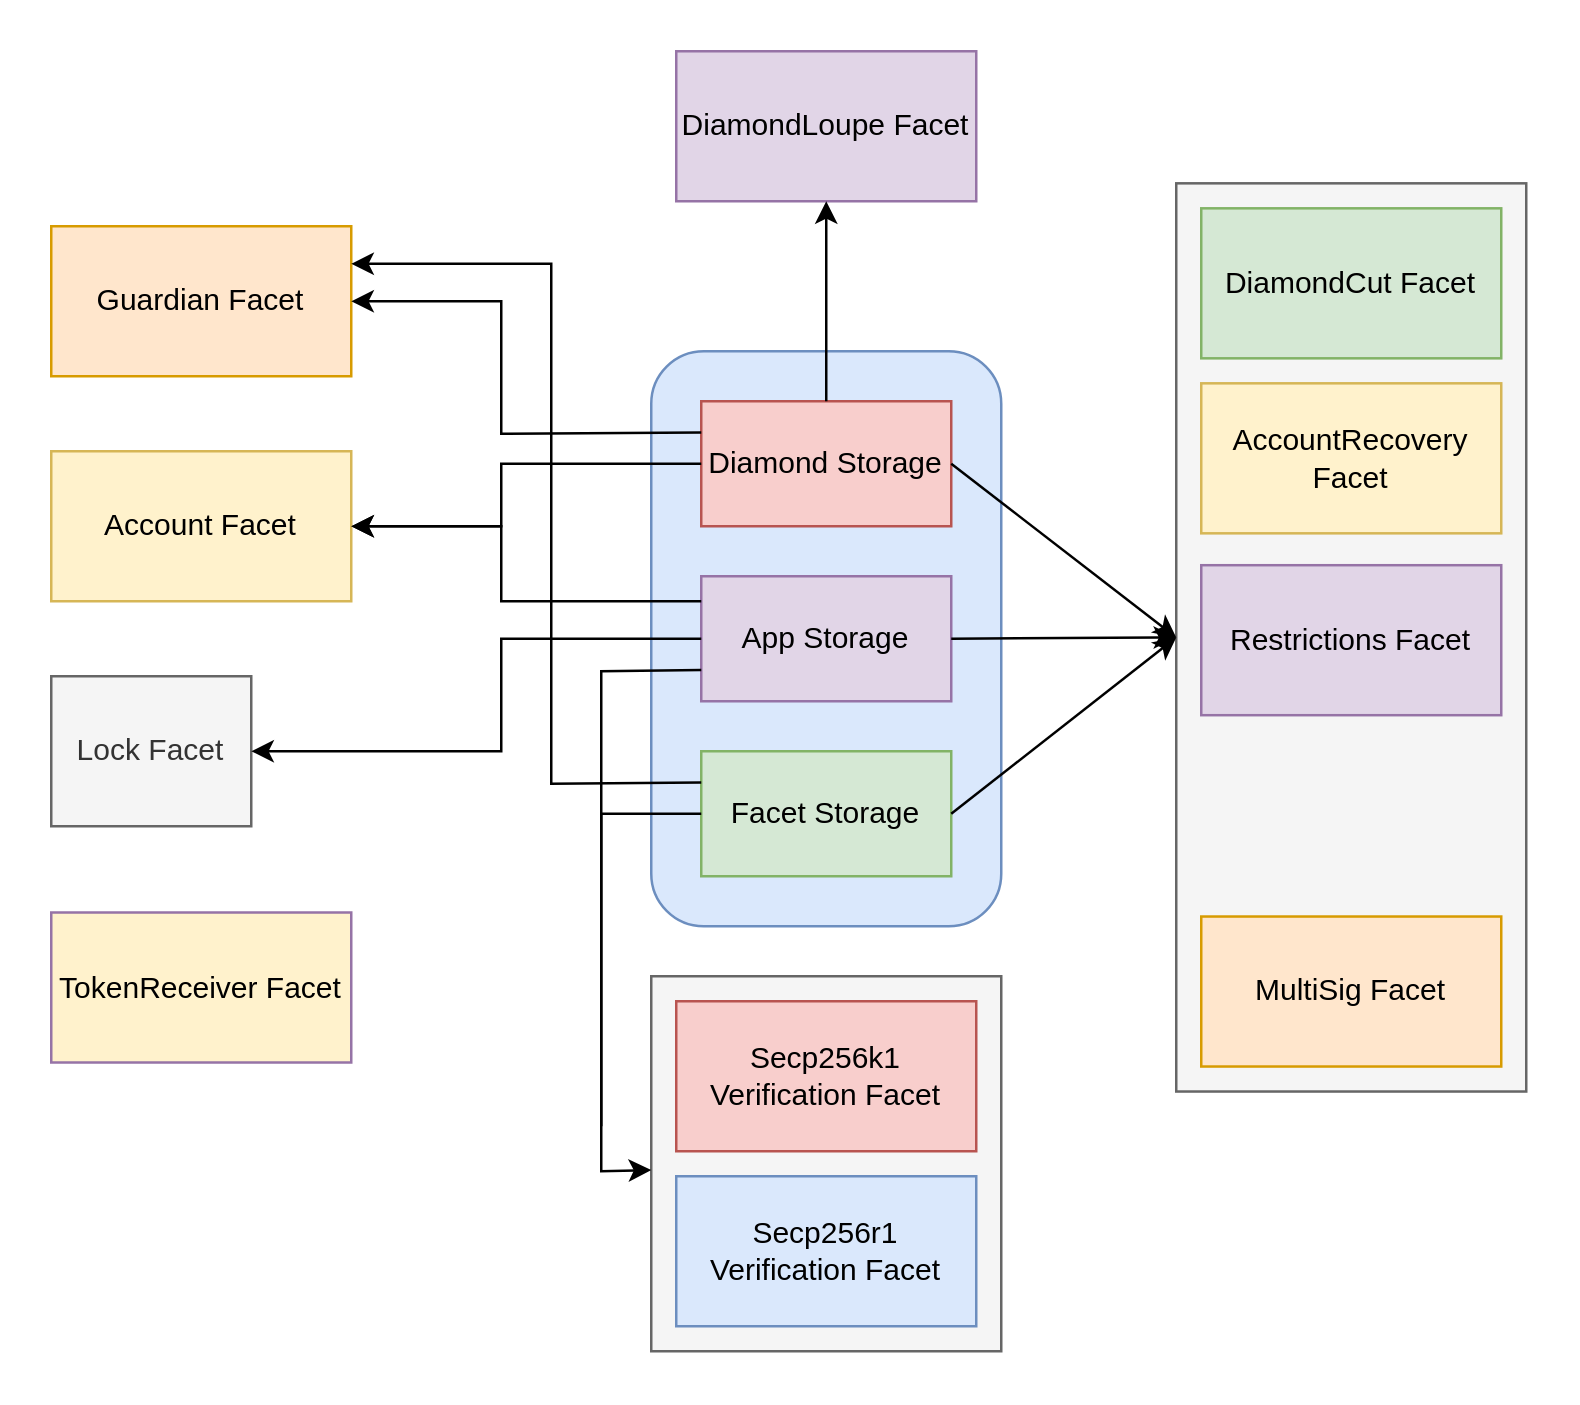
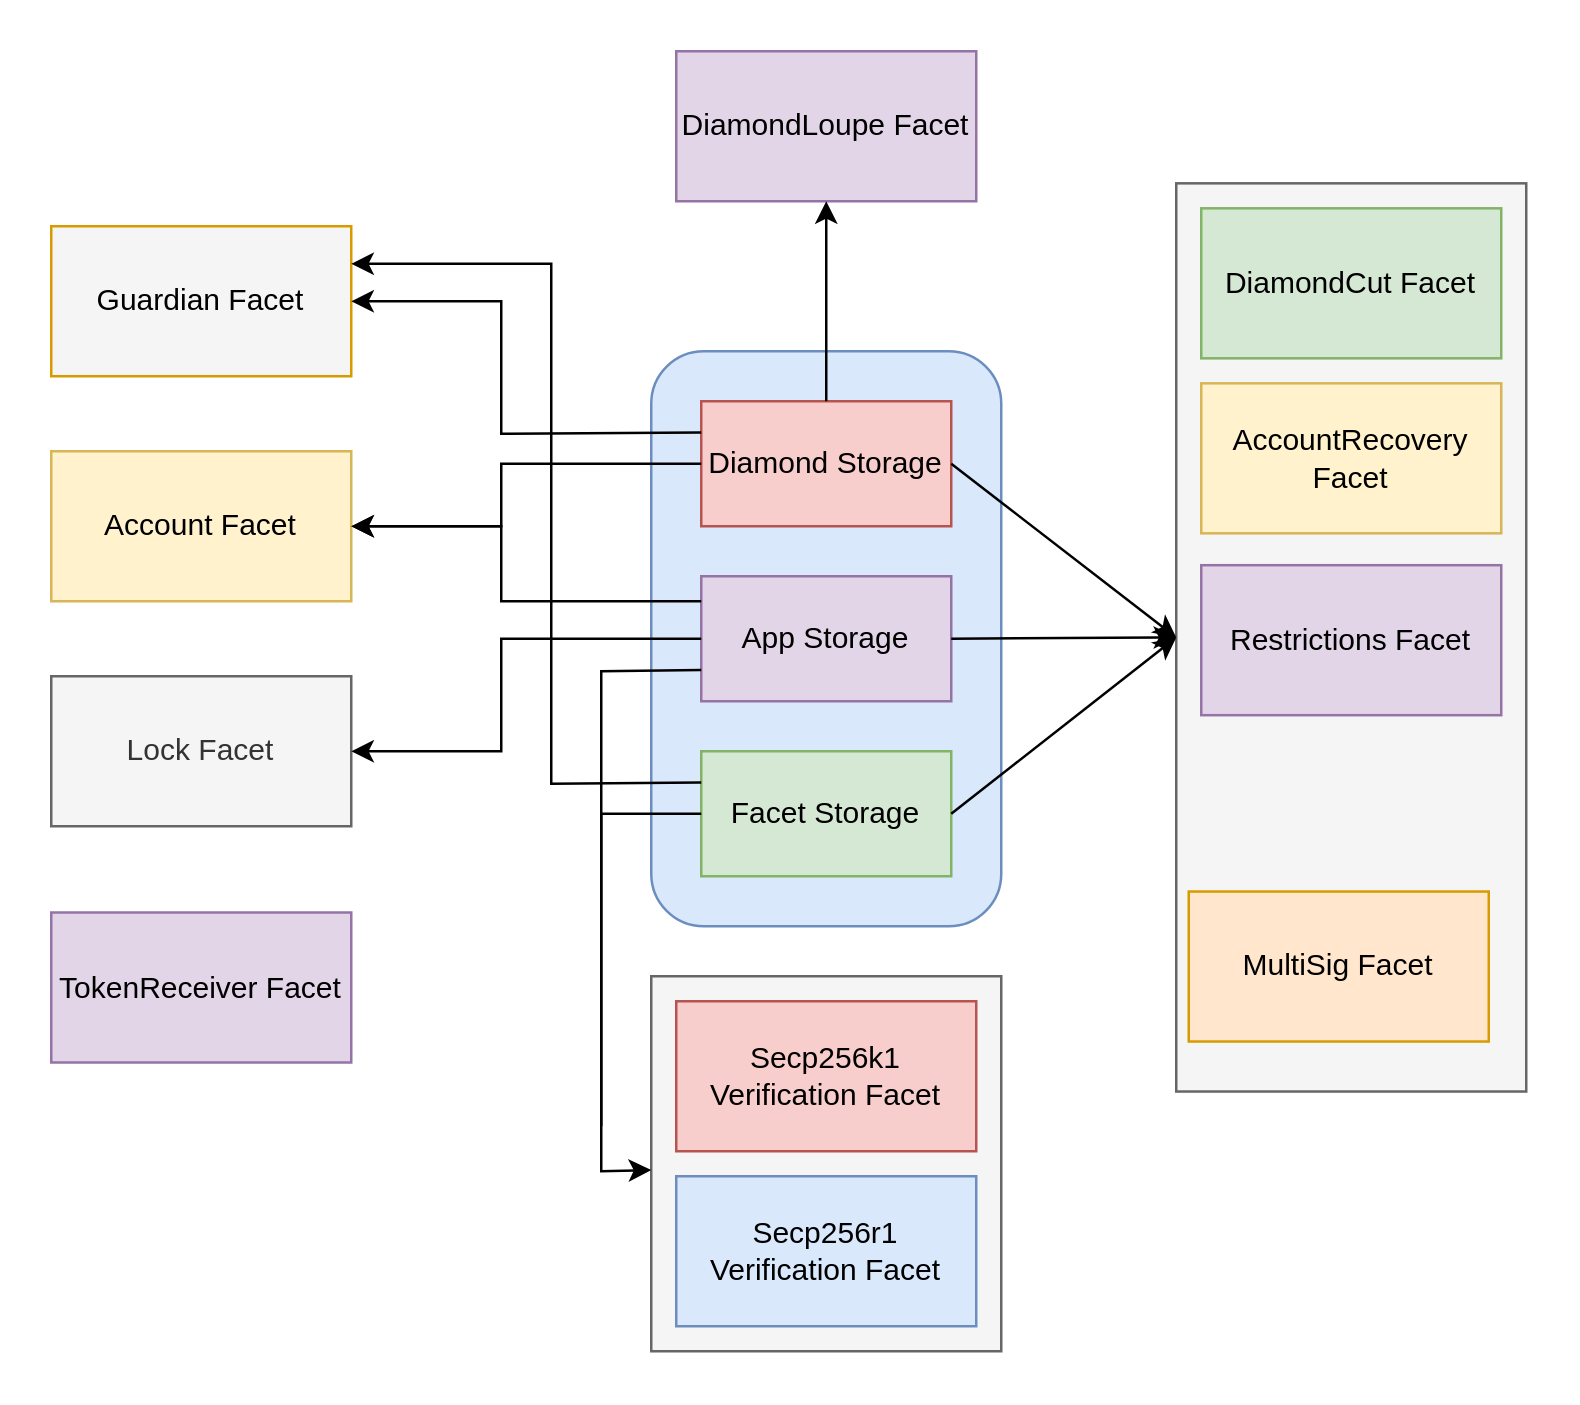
  <mxCell id="0" />
  <mxCell id="1" parent="0" />
  <mxCell id="2" value="" style="rounded=0;whiteSpace=wrap;html=1;fillColor=#f5f5f5;fontColor=#333333;strokeColor=#666666;" parent="1" vertex="1"><mxGeometry x="260" y="390" width="140" height="150" as="geometry" /></mxCell>
  <mxCell id="3" value="" style="rounded=0;whiteSpace=wrap;html=1;fillColor=#f5f5f5;fontColor=#333333;strokeColor=#666666;" parent="1" vertex="1"><mxGeometry x="470" y="72.83" width="140" height="363.28" as="geometry" /></mxCell>
  <mxCell id="4" value="" style="rounded=1;whiteSpace=wrap;html=1;fillColor=#dae8fc;strokeColor=#6c8ebf;" parent="1" vertex="1"><mxGeometry x="260" y="140" width="140" height="230" as="geometry" /></mxCell>
  <mxCell id="5" value="Diamond Storage" style="rounded=0;whiteSpace=wrap;html=1;fillColor=#f8cecc;strokeColor=#b85450;" parent="1" vertex="1"><mxGeometry x="280" y="160" width="100" height="50" as="geometry" /></mxCell>
  <mxCell id="6" value="App Storage" style="rounded=0;whiteSpace=wrap;html=1;fillColor=#e1d5e7;strokeColor=#9673a6;" parent="1" vertex="1"><mxGeometry x="280" y="230" width="100" height="50" as="geometry" /></mxCell>
  <mxCell id="7" value="Facet Storage" style="rounded=0;whiteSpace=wrap;html=1;fillColor=#d5e8d4;strokeColor=#82b366;" parent="1" vertex="1"><mxGeometry x="280" y="300" width="100" height="50" as="geometry" /></mxCell>
  <mxCell id="8" value="Secp256k1 Verification Facet" style="rounded=0;whiteSpace=wrap;html=1;fillColor=#f8cecc;strokeColor=#b85450;" parent="1" vertex="1"><mxGeometry x="270" y="400" width="120" height="60" as="geometry" /></mxCell>
  <mxCell id="9" value="DiamondCut Facet" style="rounded=0;whiteSpace=wrap;html=1;fillColor=#d5e8d4;strokeColor=#82b366;" parent="1" vertex="1"><mxGeometry x="480" y="82.83" width="120" height="60" as="geometry" /></mxCell>
  <mxCell id="10" value="DiamondLoupe Facet" style="rounded=0;whiteSpace=wrap;html=1;fillColor=#e1d5e7;strokeColor=#9673a6;" parent="1" vertex="1"><mxGeometry x="270" y="20" width="120" height="60" as="geometry" /></mxCell>
  <mxCell id="11" value="Account Facet" style="rounded=0;whiteSpace=wrap;html=1;fillColor=#fff2cc;strokeColor=#d6b656;" parent="1" vertex="1"><mxGeometry x="20" y="180" width="120" height="60" as="geometry" /></mxCell>
  <mxCell id="12" value="Restrictions Facet" style="rounded=0;whiteSpace=wrap;html=1;fillColor=#e1d5e7;strokeColor=#9673a6;" parent="1" vertex="1"><mxGeometry x="480" y="225.58" width="120" height="60" as="geometry" /></mxCell>
- <mxCell id="13" value="Guardian Facet" style="rounded=0;whiteSpace=wrap;html=1;fillColor=#ffe6cc;strokeColor=#d79b00;" parent="1" vertex="1"><mxGeometry x="20" y="90" width="120" height="60" as="geometry" /></mxCell>
+ <mxCell id="13" value="Guardian Facet" style="rounded=0;whiteSpace=wrap;html=1;fillColor=#f5f5f5;strokeColor=#d79b00;" parent="1" vertex="1"><mxGeometry x="20" y="90" width="120" height="60" as="geometry" /></mxCell>
  <mxCell id="14" value="AccountRecovery Facet" style="rounded=0;whiteSpace=wrap;html=1;fillColor=#fff2cc;strokeColor=#d6b656;" parent="1" vertex="1"><mxGeometry x="480" y="152.83" width="120" height="60" as="geometry" /></mxCell>
- <mxCell id="15" value="Lock Facet" style="rounded=0;whiteSpace=wrap;html=1;fillColor=#f5f5f5;fontColor=#333333;strokeColor=#666666;" parent="1" vertex="1"><mxGeometry x="20" y="270" width="80" height="60" as="geometry" /></mxCell>
+ <mxCell id="15" value="Lock Facet" style="rounded=0;whiteSpace=wrap;html=1;fillColor=#f5f5f5;fontColor=#333333;strokeColor=#666666;" parent="1" vertex="1"><mxGeometry x="20" y="270" width="120" height="60" as="geometry" /></mxCell>
  <mxCell id="16" value="Secp256r1 Verification Facet" style="rounded=0;whiteSpace=wrap;html=1;fillColor=#dae8fc;strokeColor=#6c8ebf;" parent="1" vertex="1"><mxGeometry x="270" y="470" width="120" height="60" as="geometry" /></mxCell>
  <mxCell id="17" value="" style="endArrow=classic;html=1;rounded=0;entryX=0.5;entryY=1;entryDx=0;entryDy=0;exitX=0.5;exitY=0;exitDx=0;exitDy=0;" parent="1" source="5" target="10" edge="1"><mxGeometry width="50" height="50" relative="1" as="geometry"><mxPoint x="370" y="240" as="sourcePoint" /><mxPoint x="420" y="190" as="targetPoint" /></mxGeometry></mxCell>
  <mxCell id="18" value="" style="endArrow=classic;html=1;rounded=0;entryX=1;entryY=0.5;entryDx=0;entryDy=0;exitX=0;exitY=0.5;exitDx=0;exitDy=0;" parent="1" source="5" target="11" edge="1"><mxGeometry width="50" height="50" relative="1" as="geometry"><mxPoint x="370" y="260" as="sourcePoint" /><mxPoint x="420" y="210" as="targetPoint" /><Array as="points"><mxPoint x="200" y="185" /><mxPoint x="200" y="210" /></Array></mxGeometry></mxCell>
  <mxCell id="19" value="" style="endArrow=classic;html=1;rounded=0;exitX=0;exitY=0.2;exitDx=0;exitDy=0;entryX=1;entryY=0.5;entryDx=0;entryDy=0;exitPerimeter=0;" parent="1" source="6" target="11" edge="1"><mxGeometry width="50" height="50" relative="1" as="geometry"><mxPoint x="370" y="260" as="sourcePoint" /><mxPoint x="140" y="280" as="targetPoint" /><Array as="points"><mxPoint x="200" y="240" /><mxPoint x="200" y="210" /></Array></mxGeometry></mxCell>
  <mxCell id="20" value="" style="endArrow=classic;html=1;rounded=0;exitX=1;exitY=0.5;exitDx=0;exitDy=0;entryX=0;entryY=0.5;entryDx=0;entryDy=0;" parent="1" source="5" target="3" edge="1"><mxGeometry width="50" height="50" relative="1" as="geometry"><mxPoint x="380" y="190" as="sourcePoint" /><mxPoint x="430" y="140" as="targetPoint" /></mxGeometry></mxCell>
  <mxCell id="21" value="" style="endArrow=classic;html=1;rounded=0;exitX=1;exitY=0.5;exitDx=0;exitDy=0;entryX=0;entryY=0.5;entryDx=0;entryDy=0;" parent="1" source="6" target="3" edge="1"><mxGeometry width="50" height="50" relative="1" as="geometry"><mxPoint x="370" y="250" as="sourcePoint" /><mxPoint x="420" y="200" as="targetPoint" /></mxGeometry></mxCell>
  <mxCell id="22" value="" style="endArrow=classic;html=1;rounded=0;exitX=1;exitY=0.5;exitDx=0;exitDy=0;entryX=0;entryY=0.5;entryDx=0;entryDy=0;" parent="1" source="7" target="3" edge="1"><mxGeometry width="50" height="50" relative="1" as="geometry"><mxPoint x="370" y="250" as="sourcePoint" /><mxPoint x="420" y="200" as="targetPoint" /></mxGeometry></mxCell>
  <mxCell id="23" value="" style="endArrow=classic;html=1;rounded=0;entryX=1;entryY=0.5;entryDx=0;entryDy=0;exitX=0;exitY=0.5;exitDx=0;exitDy=0;" parent="1" source="6" target="15" edge="1"><mxGeometry width="50" height="50" relative="1" as="geometry"><mxPoint x="370" y="250" as="sourcePoint" /><mxPoint x="420" y="200" as="targetPoint" /><Array as="points"><mxPoint x="200" y="255" /><mxPoint x="200" y="300" /></Array></mxGeometry></mxCell>
  <mxCell id="24" style="edgeStyle=orthogonalEdgeStyle;rounded=0;orthogonalLoop=1;jettySize=auto;html=1;exitX=0.5;exitY=1;exitDx=0;exitDy=0;" parent="1" source="3" target="3" edge="1"><mxGeometry relative="1" as="geometry" /></mxCell>
  <mxCell id="25" value="" style="endArrow=classic;html=1;rounded=0;entryX=0;entryY=0.5;entryDx=0;entryDy=0;exitX=0;exitY=0.75;exitDx=0;exitDy=0;" parent="1" source="6" edge="1"><mxGeometry width="50" height="50" relative="1" as="geometry"><mxPoint x="280" y="270" as="sourcePoint" /><mxPoint x="260" y="467.5" as="targetPoint" /><Array as="points"><mxPoint x="240" y="268" /><mxPoint x="240" y="468" /></Array></mxGeometry></mxCell>
  <mxCell id="26" value="" style="endArrow=none;html=1;rounded=0;exitX=0;exitY=0.5;exitDx=0;exitDy=0;endFill=0;" parent="1" source="7" edge="1"><mxGeometry width="50" height="50" relative="1" as="geometry"><mxPoint x="360" y="460" as="sourcePoint" /><mxPoint x="240" y="450" as="targetPoint" /><Array as="points"><mxPoint x="240" y="325" /><mxPoint x="240" y="450" /></Array></mxGeometry></mxCell>
- <mxCell id="27" value="TokenReceiver Facet" style="rounded=0;whiteSpace=wrap;html=1;fillColor=#fff2cc;strokeColor=#9673a6;" parent="1" vertex="1"><mxGeometry x="20" y="364.5" width="120" height="60" as="geometry" /></mxCell>
+ <mxCell id="27" value="TokenReceiver Facet" style="rounded=0;whiteSpace=wrap;html=1;fillColor=#e1d5e7;strokeColor=#9673a6;" parent="1" vertex="1"><mxGeometry x="20" y="364.5" width="120" height="60" as="geometry" /></mxCell>
  <mxCell id="28" value="" style="endArrow=classic;html=1;rounded=0;entryX=1;entryY=0.5;entryDx=0;entryDy=0;exitX=0;exitY=0.25;exitDx=0;exitDy=0;" edge="1" parent="1" source="5" target="13"><mxGeometry width="50" height="50" relative="1" as="geometry"><mxPoint x="380" y="310" as="sourcePoint" /><mxPoint x="430" y="260" as="targetPoint" /><Array as="points"><mxPoint x="200" y="173" /><mxPoint x="200" y="120" /></Array></mxGeometry></mxCell>
  <mxCell id="29" value="" style="endArrow=classic;html=1;rounded=0;exitX=0;exitY=0.25;exitDx=0;exitDy=0;entryX=1;entryY=0.25;entryDx=0;entryDy=0;" edge="1" parent="1" source="7" target="13"><mxGeometry width="50" height="50" relative="1" as="geometry"><mxPoint x="380" y="310" as="sourcePoint" /><mxPoint x="140" y="120" as="targetPoint" /><Array as="points"><mxPoint x="220" y="313" /><mxPoint x="220" y="105" /></Array></mxGeometry></mxCell>
- <mxCell id="30" value="MultiSig Facet" style="rounded=0;whiteSpace=wrap;html=1;fillColor=#ffe6cc;strokeColor=#d79b00;" vertex="1" parent="1"><mxGeometry x="480" y="366.11" width="120" height="60" as="geometry" /></mxCell>
+ <mxCell id="30" value="MultiSig Facet" style="rounded=0;whiteSpace=wrap;html=1;fillColor=#ffe6cc;strokeColor=#d79b00;" vertex="1" parent="1"><mxGeometry x="475" y="356.11" width="120" height="60" as="geometry" /></mxCell>
